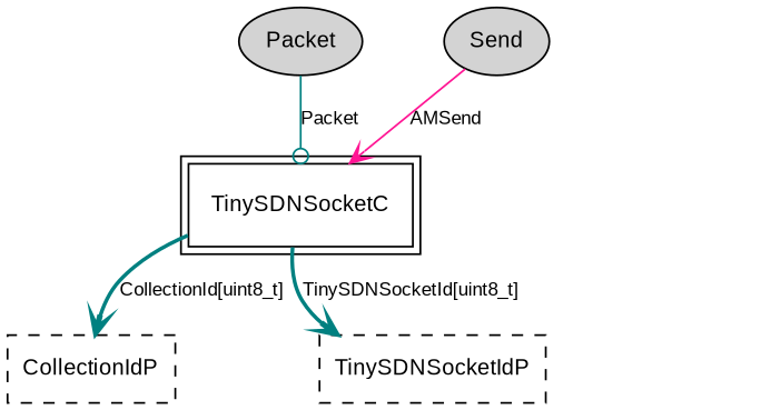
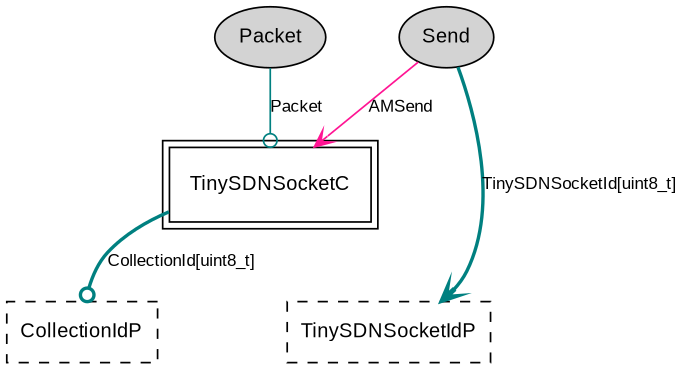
  digraph {
    fontname="Liberation Sans"
    node [fontname="Liberation Sans" fontsize=12 shape=box style=filled]
    edge [arrowhead=odot color=teal fontname="Liberation Sans" fontsize=10]
    n1 [label=Packet shape=ellipse]
    TinySDNSocketC [peripheries=2 style=""]
    n3 [label=TinySDNSocketIdP style=dashed]
    n4 [label=CollectionIdP style=dashed]
    n5 [label=Send shape=ellipse]
    n1 -> TinySDNSocketC [label=Packet]
-   TinySDNSocketC -> n3 [arrowhead=vee label="TinySDNSocketId[uint8_t]" style=bold]
-   TinySDNSocketC -> n4 [arrowhead=vee label="CollectionId[uint8_t]" style=bold]
+   n5 -> n3 [arrowhead=vee label="TinySDNSocketId[uint8_t]" style=bold]
+   TinySDNSocketC -> n4 [label="CollectionId[uint8_t]" style=bold]
    n5 -> TinySDNSocketC [arrowhead=vee color=deeppink label=AMSend]
  }
